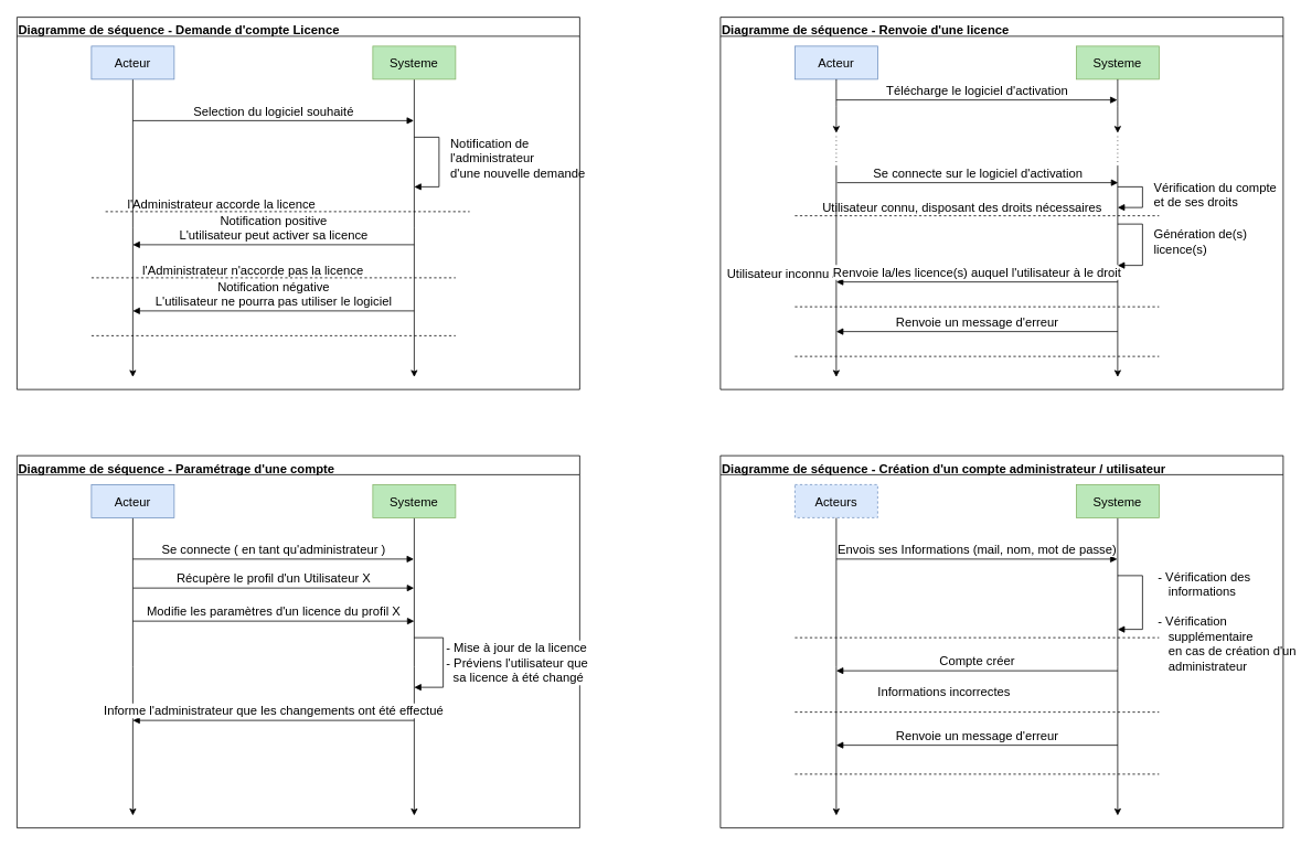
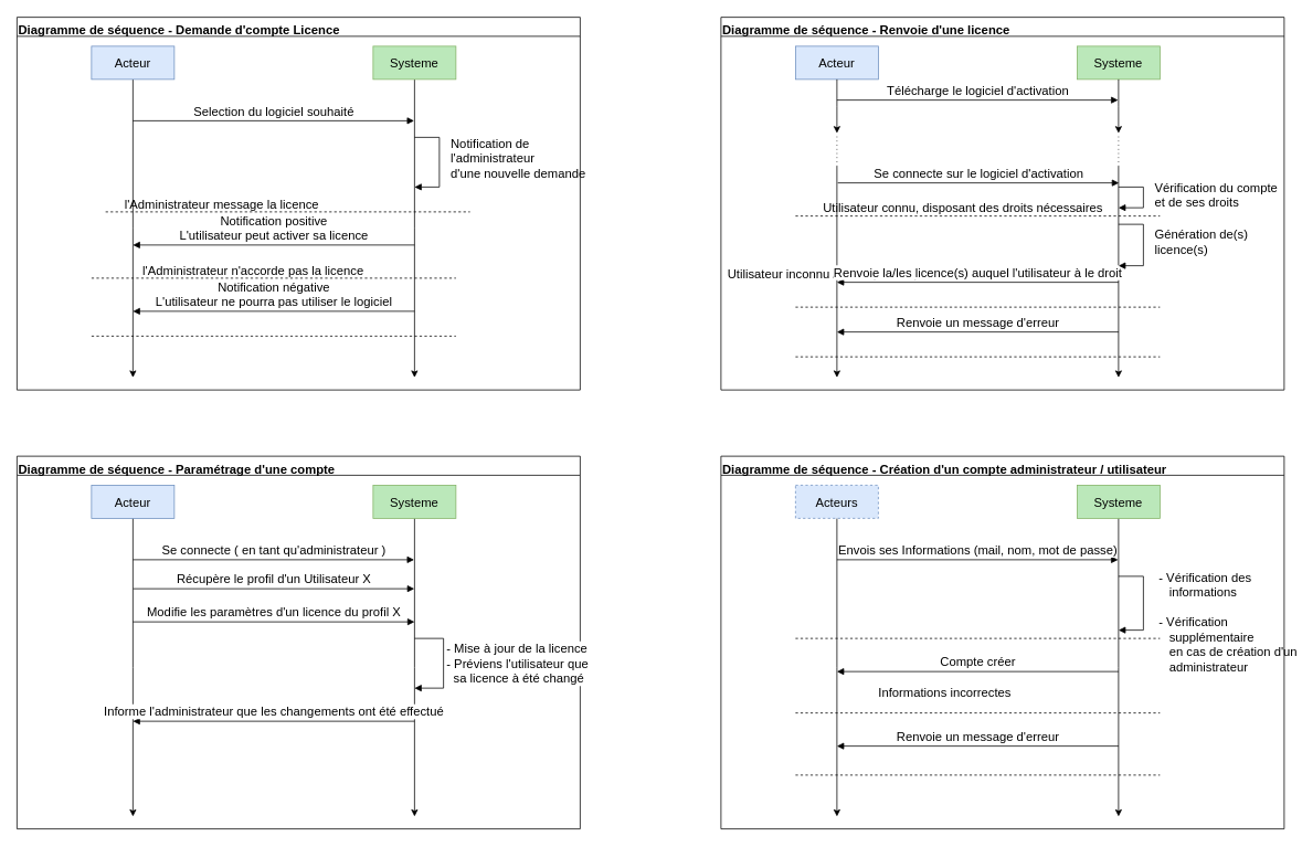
  <mxCell id="0" />
  <mxCell id="1" parent="0" />
  <mxCell id="2" value="Se connecte ( en tant qu'administrateur )" style="html=1;verticalAlign=bottom;endArrow=block;fontSize=15;shadow=0;rounded=0;" parent="1" edge="1"><mxGeometry x="175" y="625" width="80" as="geometry"><mxPoint x="160" y="675" as="sourcePoint" /><mxPoint x="499.5" y="675" as="targetPoint" /></mxGeometry></mxCell>
  <mxCell id="3" style="edgeStyle=orthogonalEdgeStyle;orthogonalLoop=1;jettySize=auto;html=1;shadow=0;fontSize=15;rounded=0;" parent="1" source="4" edge="1"><mxGeometry relative="1" as="geometry"><mxPoint x="160" y="985" as="targetPoint" /></mxGeometry></mxCell>
  <mxCell id="4" value="Acteur" style="whiteSpace=wrap;html=1;shadow=0;fontSize=15;fillColor=#dae8fc;strokeColor=#6c8ebf;rounded=0;" parent="1" vertex="1"><mxGeometry x="110" y="585" width="100" height="40" as="geometry" /></mxCell>
  <mxCell id="5" style="edgeStyle=orthogonalEdgeStyle;orthogonalLoop=1;jettySize=auto;html=1;shadow=0;fontSize=15;rounded=0;" parent="1" source="6" edge="1"><mxGeometry relative="1" as="geometry"><mxPoint x="500" y="985" as="targetPoint" /></mxGeometry></mxCell>
  <mxCell id="6" value="Systeme" style="whiteSpace=wrap;html=1;shadow=0;fontSize=15;fillColor=#BBE8BA;strokeColor=#82b366;rounded=0;" parent="1" vertex="1"><mxGeometry x="450" y="585" width="100" height="40" as="geometry" /></mxCell>
  <mxCell id="7" value="Diagramme de séquence - Paramétrage d'une compte" style="swimlane;pointerEvents=0;verticalAlign=top;startSize=23;align=left;rounded=0;fontSize=15;" parent="1" vertex="1"><mxGeometry x="20" y="550" width="680" height="450" as="geometry" /></mxCell>
  <mxCell id="8" value="Récupère le profil d'un Utilisateur X" style="html=1;verticalAlign=bottom;endArrow=block;fontSize=15;shadow=0;rounded=0;" parent="7" edge="1"><mxGeometry x="90.25" y="80" width="80" as="geometry"><mxPoint x="140.25" y="160" as="sourcePoint" /><mxPoint x="479.75" y="160" as="targetPoint" /></mxGeometry></mxCell>
  <mxCell id="9" value="&lt;div style=&quot;font-size: 15px;&quot;&gt;- Mise à jour de la licence &lt;br style=&quot;font-size: 15px;&quot;&gt;&lt;/div&gt;&lt;div style=&quot;font-size: 15px;&quot;&gt;- Préviens l'utilisateur que &lt;br style=&quot;font-size: 15px;&quot;&gt;&amp;nbsp; sa licence à été changé&lt;br style=&quot;font-size: 15px;&quot;&gt;&lt;/div&gt;" style="edgeStyle=orthogonalEdgeStyle;html=1;align=left;spacingLeft=2;endArrow=block;fontSize=15;shadow=0;rounded=0;" parent="7" edge="1"><mxGeometry relative="1" as="geometry"><mxPoint x="480" y="220" as="sourcePoint" /><Array as="points"><mxPoint x="515" y="220" /><mxPoint x="515" y="280" /></Array><mxPoint x="480" y="280" as="targetPoint" /><mxPoint as="offset" /></mxGeometry></mxCell>
  <mxCell id="10" value="Modifie les paramètres d'un licence du profil X" style="html=1;verticalAlign=bottom;endArrow=block;fontSize=15;shadow=0;rounded=0;" parent="7" edge="1"><mxGeometry y="-460" width="80" as="geometry"><mxPoint x="140" y="200" as="sourcePoint" /><mxPoint x="480" y="200" as="targetPoint" /></mxGeometry></mxCell>
  <mxCell id="11" value="Informe l'administrateur que les changements ont été effectué " style="html=1;verticalAlign=bottom;endArrow=block;shadow=0;fontSize=15;rounded=0;" parent="7" edge="1"><mxGeometry width="80" relative="1" as="geometry"><mxPoint x="480" y="320" as="sourcePoint" /><mxPoint x="140" y="320" as="targetPoint" /></mxGeometry></mxCell>
  <mxCell id="12" value="" style="group;fontSize=15;" parent="1" vertex="1" connectable="0"><mxGeometry x="20" y="20" width="680" height="450" as="geometry" /></mxCell>
  <mxCell id="13" value="Selection du logiciel souhaité" style="html=1;verticalAlign=bottom;endArrow=block;fontSize=15;shadow=0;rounded=0;" parent="12" edge="1"><mxGeometry x="90" y="45" width="80" as="geometry"><mxPoint x="140" y="125" as="sourcePoint" /><mxPoint x="479.5" y="125" as="targetPoint" /></mxGeometry></mxCell>
  <mxCell id="14" style="edgeStyle=orthogonalEdgeStyle;orthogonalLoop=1;jettySize=auto;html=1;shadow=0;fontSize=15;rounded=0;" parent="12" source="15" edge="1"><mxGeometry relative="1" as="geometry"><mxPoint x="140" y="435" as="targetPoint" /></mxGeometry></mxCell>
  <mxCell id="15" value="Acteur" style="whiteSpace=wrap;html=1;shadow=0;fontSize=15;fillColor=#dae8fc;strokeColor=#6c8ebf;rounded=0;" parent="12" vertex="1"><mxGeometry x="90" y="35" width="100" height="40" as="geometry" /></mxCell>
  <mxCell id="16" value="&lt;div style=&quot;font-size: 15px&quot;&gt;Notification de &lt;br&gt;&lt;/div&gt;&lt;div style=&quot;font-size: 15px&quot;&gt;l'administrateur &lt;br style=&quot;font-size: 15px&quot;&gt;&lt;/div&gt;&lt;div style=&quot;font-size: 15px&quot;&gt;d'une nouvelle demande&lt;/div&gt;" style="edgeStyle=orthogonalEdgeStyle;html=1;align=left;spacingLeft=2;endArrow=block;fontSize=15;shadow=0;rounded=0;" parent="12" edge="1"><mxGeometry x="-0.077" y="10" relative="1" as="geometry"><mxPoint x="480" y="145.0" as="sourcePoint" /><Array as="points"><mxPoint x="510" y="145" /><mxPoint x="510" y="205" /></Array><mxPoint x="480" y="205" as="targetPoint" /><mxPoint as="offset" /></mxGeometry></mxCell>
  <mxCell id="17" style="edgeStyle=orthogonalEdgeStyle;orthogonalLoop=1;jettySize=auto;html=1;shadow=0;fontSize=15;rounded=0;" parent="12" source="18" edge="1"><mxGeometry relative="1" as="geometry"><mxPoint x="480" y="435" as="targetPoint" /></mxGeometry></mxCell>
  <mxCell id="18" value="Systeme" style="whiteSpace=wrap;html=1;shadow=0;fontSize=15;fillColor=#BBE8BA;strokeColor=#82b366;rounded=0;" parent="12" vertex="1"><mxGeometry x="430" y="35" width="100" height="40" as="geometry" /></mxCell>
  <mxCell id="19" value="" style="group;rounded=0;fontSize=15;" parent="12" vertex="1" connectable="0"><mxGeometry x="107" y="215" width="440" height="20" as="geometry" /></mxCell>
  <mxCell id="20" value="" style="endArrow=none;dashed=1;html=1;shadow=0;fontSize=15;rounded=0;" parent="19" edge="1"><mxGeometry width="50" height="50" relative="1" as="geometry"><mxPoint y="20" as="sourcePoint" /><mxPoint x="440" y="20" as="targetPoint" /></mxGeometry></mxCell>
- <mxCell id="21" value="l'Administrateur accorde la licence" style="text;html=1;align=center;verticalAlign=middle;resizable=0;points=[];autosize=1;strokeColor=none;fillColor=none;fontSize=15;rounded=0;" parent="19" vertex="1"><mxGeometry x="30" width="220" height="20" as="geometry" /></mxCell>
+ <mxCell id="21" value="l'Administrateur message la licence" style="text;html=1;align=center;verticalAlign=middle;resizable=0;points=[];autosize=1;strokeColor=none;fillColor=none;fontSize=15;rounded=0;" parent="19" vertex="1"><mxGeometry x="30" width="220" height="20" as="geometry" /></mxCell>
  <mxCell id="22" value="" style="endArrow=none;dashed=1;html=1;shadow=0;fontSize=15;rounded=0;" parent="12" edge="1"><mxGeometry x="90" y="295" width="50" height="50" as="geometry"><mxPoint x="90" y="315" as="sourcePoint" /><mxPoint x="530" y="315" as="targetPoint" /></mxGeometry></mxCell>
  <mxCell id="23" value="l'Administrateur n'accorde pas la licence" style="text;html=1;align=center;verticalAlign=middle;resizable=0;points=[];autosize=1;strokeColor=none;fillColor=none;fontSize=15;rounded=0;" parent="12" vertex="1"><mxGeometry x="160" y="295" width="250" height="20" as="geometry" /></mxCell>
  <mxCell id="24" value="Notification positive&lt;br style=&quot;font-size: 15px;&quot;&gt;L'utilisateur peut activer sa licence" style="html=1;verticalAlign=bottom;endArrow=block;shadow=0;fontSize=15;rounded=0;" parent="12" edge="1"><mxGeometry width="80" relative="1" as="geometry"><mxPoint x="480" y="275" as="sourcePoint" /><mxPoint x="140" y="275" as="targetPoint" /></mxGeometry></mxCell>
  <mxCell id="25" value="Notification négative&lt;br style=&quot;font-size: 15px;&quot;&gt;L'utilisateur ne pourra pas utiliser le logiciel" style="html=1;verticalAlign=bottom;endArrow=block;shadow=0;fontSize=15;rounded=0;" parent="12" edge="1"><mxGeometry width="80" relative="1" as="geometry"><mxPoint x="480" y="355" as="sourcePoint" /><mxPoint x="140" y="355" as="targetPoint" /></mxGeometry></mxCell>
  <mxCell id="26" value="" style="endArrow=none;dashed=1;html=1;shadow=0;fontSize=15;rounded=0;" parent="12" edge="1"><mxGeometry x="90" y="365" width="50" height="50" as="geometry"><mxPoint x="90" y="385" as="sourcePoint" /><mxPoint x="530" y="385" as="targetPoint" /></mxGeometry></mxCell>
  <mxCell id="27" value="Diagramme de séquence - Demande d'compte Licence" style="swimlane;pointerEvents=0;verticalAlign=top;startSize=23;align=left;rounded=0;fontSize=15;" parent="12" vertex="1"><mxGeometry width="680" height="450" as="geometry" /></mxCell>
  <mxCell id="28" value="" style="group;fontSize=15;" parent="1" vertex="1" connectable="0"><mxGeometry x="870" y="20" width="680" height="450" as="geometry" /></mxCell>
  <mxCell id="29" style="edgeStyle=orthogonalEdgeStyle;orthogonalLoop=1;jettySize=auto;html=1;shadow=0;fontSize=15;rounded=0;" parent="28" edge="1"><mxGeometry relative="1" as="geometry"><mxPoint x="140" y="435" as="targetPoint" /><mxPoint x="140" y="180" as="sourcePoint" /></mxGeometry></mxCell>
  <mxCell id="30" value="Acteur" style="whiteSpace=wrap;html=1;shadow=0;fontSize=15;fillColor=#dae8fc;strokeColor=#6c8ebf;rounded=0;" parent="28" vertex="1"><mxGeometry x="90" y="35" width="100" height="40" as="geometry" /></mxCell>
  <mxCell id="31" style="edgeStyle=orthogonalEdgeStyle;orthogonalLoop=1;jettySize=auto;html=1;shadow=0;fontSize=15;rounded=0;" parent="28" edge="1"><mxGeometry relative="1" as="geometry"><mxPoint x="480" y="435" as="targetPoint" /><mxPoint x="480" y="180" as="sourcePoint" /></mxGeometry></mxCell>
  <mxCell id="32" value="Systeme" style="whiteSpace=wrap;html=1;shadow=0;fontSize=15;fillColor=#BBE8BA;strokeColor=#82b366;rounded=0;" parent="28" vertex="1"><mxGeometry x="430" y="35" width="100" height="40" as="geometry" /></mxCell>
  <mxCell id="33" value="Diagramme de séquence - Renvoie d'une licence" style="swimlane;pointerEvents=0;verticalAlign=top;startSize=23;align=left;rounded=0;fontSize=15;" parent="28" vertex="1"><mxGeometry width="680" height="450" as="geometry" /></mxCell>
  <mxCell id="34" value="" style="endArrow=none;dashed=1;html=1;dashPattern=1 4;strokeWidth=1;rounded=0;fontSize=15;" parent="33" edge="1"><mxGeometry width="50" height="50" relative="1" as="geometry"><mxPoint x="140" y="180" as="sourcePoint" /><mxPoint x="140" y="140" as="targetPoint" /></mxGeometry></mxCell>
  <mxCell id="35" value="" style="endArrow=none;dashed=1;html=1;dashPattern=1 4;strokeWidth=1;rounded=0;fontSize=15;" parent="33" edge="1"><mxGeometry width="50" height="50" relative="1" as="geometry"><mxPoint x="480" y="180" as="sourcePoint" /><mxPoint x="480" y="140" as="targetPoint" /></mxGeometry></mxCell>
  <mxCell id="36" value="Télécharge le logiciel d'activation" style="html=1;verticalAlign=bottom;endArrow=block;fontSize=15;shadow=0;rounded=0;" parent="33" edge="1"><mxGeometry x="90" y="20" width="80" as="geometry"><mxPoint x="140" y="100" as="sourcePoint" /><mxPoint x="479.5" y="100" as="targetPoint" /></mxGeometry></mxCell>
  <mxCell id="37" value="Se connecte sur le logiciel d'activation" style="html=1;verticalAlign=bottom;endArrow=block;fontSize=15;shadow=0;rounded=0;" parent="33" edge="1"><mxGeometry x="-844" y="70" width="80" as="geometry"><mxPoint x="141" y="200" as="sourcePoint" /><mxPoint x="480.5" y="200" as="targetPoint" /></mxGeometry></mxCell>
  <mxCell id="38" value="&lt;div style=&quot;font-size: 15px;&quot;&gt;Vérification du compte &lt;br style=&quot;font-size: 15px;&quot;&gt;&lt;/div&gt;&lt;div style=&quot;font-size: 15px;&quot;&gt;et de ses droits&amp;nbsp; &lt;/div&gt;" style="edgeStyle=orthogonalEdgeStyle;html=1;align=left;spacingLeft=2;endArrow=block;fontSize=15;shadow=0;rounded=0;" parent="33" edge="1"><mxGeometry x="-0.077" y="10" relative="1" as="geometry"><mxPoint x="480" y="205" as="sourcePoint" /><Array as="points"><mxPoint x="510" y="205" /><mxPoint x="510" y="230" /><mxPoint x="480" y="230" /></Array><mxPoint x="480" y="230" as="targetPoint" /><mxPoint as="offset" /></mxGeometry></mxCell>
  <mxCell id="39" value="" style="endArrow=none;dashed=1;html=1;shadow=0;fontSize=15;rounded=0;" parent="33" edge="1"><mxGeometry x="90" y="390" width="50" height="50" as="geometry"><mxPoint x="90" y="410" as="sourcePoint" /><mxPoint x="530" y="410" as="targetPoint" /></mxGeometry></mxCell>
  <mxCell id="40" value="Renvoie un message d'erreur " style="html=1;verticalAlign=bottom;endArrow=block;shadow=0;fontSize=15;rounded=0;" parent="33" edge="1"><mxGeometry width="80" relative="1" as="geometry"><mxPoint x="480" y="380" as="sourcePoint" /><mxPoint x="140" y="380" as="targetPoint" /></mxGeometry></mxCell>
  <mxCell id="41" value="" style="endArrow=none;dashed=1;html=1;shadow=0;fontSize=15;rounded=0;" parent="33" edge="1"><mxGeometry x="90" y="330" width="50" height="50" as="geometry"><mxPoint x="90" y="350" as="sourcePoint" /><mxPoint x="530" y="350" as="targetPoint" /></mxGeometry></mxCell>
  <mxCell id="42" value="&lt;div style=&quot;font-size: 15px&quot;&gt;Utilisateur inconnu / ne disposant pas des droits &lt;br style=&quot;font-size: 15px&quot;&gt; &lt;/div&gt;" style="text;html=1;align=center;verticalAlign=middle;resizable=0;points=[];autosize=1;strokeColor=none;fillColor=none;fontSize=15;rounded=0;" parent="33" vertex="1"><mxGeometry x="17" y="300" width="300" height="20" as="geometry" /></mxCell>
  <mxCell id="43" value="Renvoie la/les licence(s) auquel l'utilisateur à le droit" style="html=1;verticalAlign=bottom;endArrow=block;shadow=0;fontSize=15;rounded=0;" parent="33" edge="1"><mxGeometry width="80" relative="1" as="geometry"><mxPoint x="480" y="320" as="sourcePoint" /><mxPoint x="140" y="320" as="targetPoint" /></mxGeometry></mxCell>
  <mxCell id="44" value="&lt;div style=&quot;font-size: 15px;&quot;&gt;Génération de(s) &lt;br style=&quot;font-size: 15px;&quot;&gt;&lt;/div&gt;&lt;div style=&quot;font-size: 15px;&quot;&gt;licence(s)&lt;/div&gt;" style="edgeStyle=orthogonalEdgeStyle;html=1;align=left;spacingLeft=2;endArrow=block;fontSize=15;shadow=0;rounded=0;" parent="33" edge="1"><mxGeometry x="-0.077" y="10" relative="1" as="geometry"><mxPoint x="480" y="250" as="sourcePoint" /><Array as="points"><mxPoint x="510" y="250" /><mxPoint x="510" y="300" /><mxPoint x="480" y="300" /></Array><mxPoint x="480" y="300" as="targetPoint" /><mxPoint as="offset" /></mxGeometry></mxCell>
  <mxCell id="45" value="Utilisateur connu, disposant des droits nécessaires" style="text;html=1;align=center;verticalAlign=middle;resizable=0;points=[];autosize=1;strokeColor=none;fillColor=none;fontSize=15;rounded=0;" parent="33" vertex="1"><mxGeometry x="137.001" y="220" width="310" height="20" as="geometry" /></mxCell>
  <mxCell id="46" value="" style="endArrow=none;dashed=1;html=1;shadow=0;fontSize=15;rounded=0;" parent="33" edge="1"><mxGeometry x="-845" y="170" width="50" height="50" as="geometry"><mxPoint x="90" y="240" as="sourcePoint" /><mxPoint x="530" y="240" as="targetPoint" /></mxGeometry></mxCell>
  <mxCell id="47" value="" style="group;fontSize=15;" parent="1" vertex="1" connectable="0"><mxGeometry x="870" y="550" width="680" height="450" as="geometry" /></mxCell>
  <mxCell id="48" value="Envois ses Informations (mail, nom, mot de passe) " style="html=1;verticalAlign=bottom;endArrow=block;fontSize=15;shadow=0;rounded=0;" parent="47" edge="1"><mxGeometry x="90" y="45" width="80" as="geometry"><mxPoint x="140" y="125" as="sourcePoint" /><mxPoint x="479.5" y="125" as="targetPoint" /></mxGeometry></mxCell>
  <mxCell id="49" style="edgeStyle=orthogonalEdgeStyle;orthogonalLoop=1;jettySize=auto;html=1;shadow=0;fontSize=15;rounded=0;" parent="47" source="50" edge="1"><mxGeometry relative="1" as="geometry"><mxPoint x="140" y="435" as="targetPoint" /></mxGeometry></mxCell>
  <mxCell id="50" value="Acteurs" style="whiteSpace=wrap;html=1;shadow=0;fontSize=15;fillColor=#dae8fc;strokeColor=#6c8ebf;rounded=0;dashed=1;" parent="47" vertex="1"><mxGeometry x="90" y="35" width="100" height="40" as="geometry" /></mxCell>
  <mxCell id="51" value="- Vérification des &lt;br&gt;&lt;div&gt;&amp;nbsp;&amp;nbsp; informations &lt;br&gt;&lt;/div&gt;&lt;div&gt;&lt;br&gt;&lt;/div&gt;&lt;div style=&quot;font-size: 15px&quot;&gt;- Vérification &lt;br&gt;&lt;/div&gt;&lt;div style=&quot;font-size: 15px&quot;&gt;&amp;nbsp;&amp;nbsp; supplémentaire &lt;br style=&quot;font-size: 15px&quot;&gt;&lt;/div&gt;&lt;div style=&quot;font-size: 15px&quot;&gt;&amp;nbsp;&amp;nbsp; en cas de création d'un &lt;br style=&quot;font-size: 15px&quot;&gt;&lt;/div&gt;&amp;nbsp;&amp;nbsp; administrateur" style="edgeStyle=orthogonalEdgeStyle;html=1;align=left;spacingLeft=2;endArrow=block;fontSize=15;shadow=0;rounded=0;" parent="47" edge="1"><mxGeometry x="0.36" y="15" relative="1" as="geometry"><mxPoint x="480" y="145.0" as="sourcePoint" /><Array as="points"><mxPoint x="510" y="145" /><mxPoint x="510" y="210" /><mxPoint x="480" y="210" /></Array><mxPoint x="480" y="210" as="targetPoint" /><mxPoint as="offset" /></mxGeometry></mxCell>
  <mxCell id="52" style="edgeStyle=orthogonalEdgeStyle;orthogonalLoop=1;jettySize=auto;html=1;shadow=0;fontSize=15;rounded=0;" parent="47" source="53" edge="1"><mxGeometry relative="1" as="geometry"><mxPoint x="480" y="435" as="targetPoint" /></mxGeometry></mxCell>
  <mxCell id="53" value="Systeme" style="whiteSpace=wrap;html=1;shadow=0;fontSize=15;fillColor=#BBE8BA;strokeColor=#82b366;rounded=0;" parent="47" vertex="1"><mxGeometry x="430" y="35" width="100" height="40" as="geometry" /></mxCell>
  <mxCell id="54" value="" style="endArrow=none;dashed=1;html=1;shadow=0;fontSize=15;rounded=0;" parent="47" edge="1"><mxGeometry x="90" y="365" width="50" height="50" as="geometry"><mxPoint x="90" y="385" as="sourcePoint" /><mxPoint x="530" y="385" as="targetPoint" /></mxGeometry></mxCell>
  <mxCell id="55" value="Diagramme de séquence - Création d'un compte administrateur / utilisateur" style="swimlane;pointerEvents=0;verticalAlign=top;startSize=23;align=left;rounded=0;fontSize=15;" parent="47" vertex="1"><mxGeometry width="680" height="450" as="geometry" /></mxCell>
  <mxCell id="56" value="" style="group;rounded=0;fontSize=15;" parent="55" vertex="1" connectable="0"><mxGeometry x="90" y="200" width="440" height="20" as="geometry" /></mxCell>
  <mxCell id="57" value="" style="endArrow=none;dashed=1;html=1;shadow=0;fontSize=15;rounded=0;" parent="56" edge="1"><mxGeometry width="50" height="50" relative="1" as="geometry"><mxPoint y="20" as="sourcePoint" /><mxPoint x="440" y="20" as="targetPoint" /></mxGeometry></mxCell>
  <mxCell id="58" value="Compte créer" style="html=1;verticalAlign=bottom;endArrow=block;shadow=0;fontSize=15;rounded=0;" parent="55" edge="1"><mxGeometry width="80" relative="1" as="geometry"><mxPoint x="480" y="260" as="sourcePoint" /><mxPoint x="140" y="260" as="targetPoint" /></mxGeometry></mxCell>
  <mxCell id="59" value="" style="endArrow=none;dashed=1;html=1;shadow=0;fontSize=15;rounded=0;" parent="55" edge="1"><mxGeometry x="90" y="290" width="50" height="50" as="geometry"><mxPoint x="90" y="310" as="sourcePoint" /><mxPoint x="530" y="310" as="targetPoint" /></mxGeometry></mxCell>
  <mxCell id="60" value="Informations incorrectes" style="text;html=1;align=center;verticalAlign=middle;resizable=0;points=[];autosize=1;strokeColor=none;fillColor=none;fontSize=15;rounded=0;" parent="55" vertex="1"><mxGeometry x="190" y="275" width="160" height="20" as="geometry" /></mxCell>
  <mxCell id="61" value="Renvoie un message d'erreur" style="html=1;verticalAlign=bottom;endArrow=block;shadow=0;fontSize=15;rounded=0;" parent="55" edge="1"><mxGeometry width="80" relative="1" as="geometry"><mxPoint x="480" y="350" as="sourcePoint" /><mxPoint x="140" y="350" as="targetPoint" /></mxGeometry></mxCell>
  <mxCell id="62" style="edgeStyle=orthogonalEdgeStyle;rounded=0;orthogonalLoop=1;jettySize=auto;html=1;fontSize=15;" parent="1" source="30" edge="1"><mxGeometry relative="1" as="geometry"><mxPoint x="1010" y="160" as="targetPoint" /></mxGeometry></mxCell>
  <mxCell id="63" style="edgeStyle=orthogonalEdgeStyle;rounded=0;orthogonalLoop=1;jettySize=auto;html=1;fontSize=15;" parent="1" source="32" edge="1"><mxGeometry relative="1" as="geometry"><mxPoint x="1350" y="160" as="targetPoint" /></mxGeometry></mxCell>
